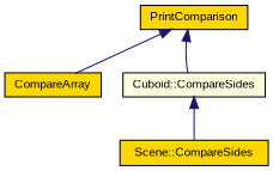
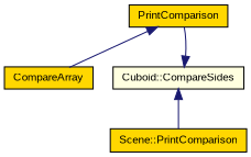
  digraph {
    fontname="Liberation Sans"
    rankdir=TB
    node [color=black fillcolor=gold fontname="Liberation Sans" fontsize=10 shape=record style=filled]
    edge [color=midnightblue dir=back fontname="Liberation Sans" fontsize=10 labelfontname=Helvetica labelfontsize=10 style=solid]
    n1 [fontcolor=black height=0.2 label=CompareArray width=0.4]
    n2 [height=0.2 label=PrintComparison width=0.4]
    n3 [fillcolor=lightyellow height=0.2 label="Cuboid::CompareSides" width=0.4]
-   n4 [height=0.2 label="Scene::CompareSides" width=0.4]
+   n4 [height=0.2 label="Scene::PrintComparison" width=0.4]
    n2 -> n1
-   n2 -> n3
+   n3 -> n2
    n3 -> n4
  }
